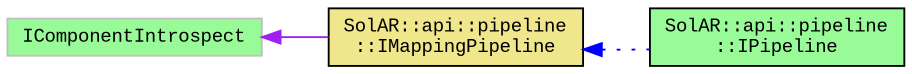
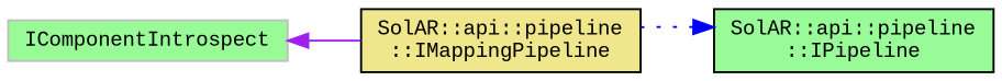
  digraph {
    fontname="Liberation Mono"
    rankdir=LR
    node [color=black fillcolor=palegreen fontname="Liberation Mono" fontsize=10 shape=record style=filled]
    edge [dir=back fontname="Liberation Mono" fontsize=10 labelfontname=Helvetica labelfontsize=10]
    n1 [fillcolor=khaki fontcolor=black height=0.2 label="SolAR::api::pipeline\l::IMappingPipeline" width=0.4]
    n2 [height=0.2 label="SolAR::api::pipeline\l::IPipeline" width=0.4]
    n3 [color=grey75 height=0.2 label=IComponentIntrospect width=0.4]
-   n1 -> n2 [color=blue style=dotted]
+   n2 -> n1 [color=blue style=dotted]
    n3 -> n1 [color=purple style=solid]
  }
